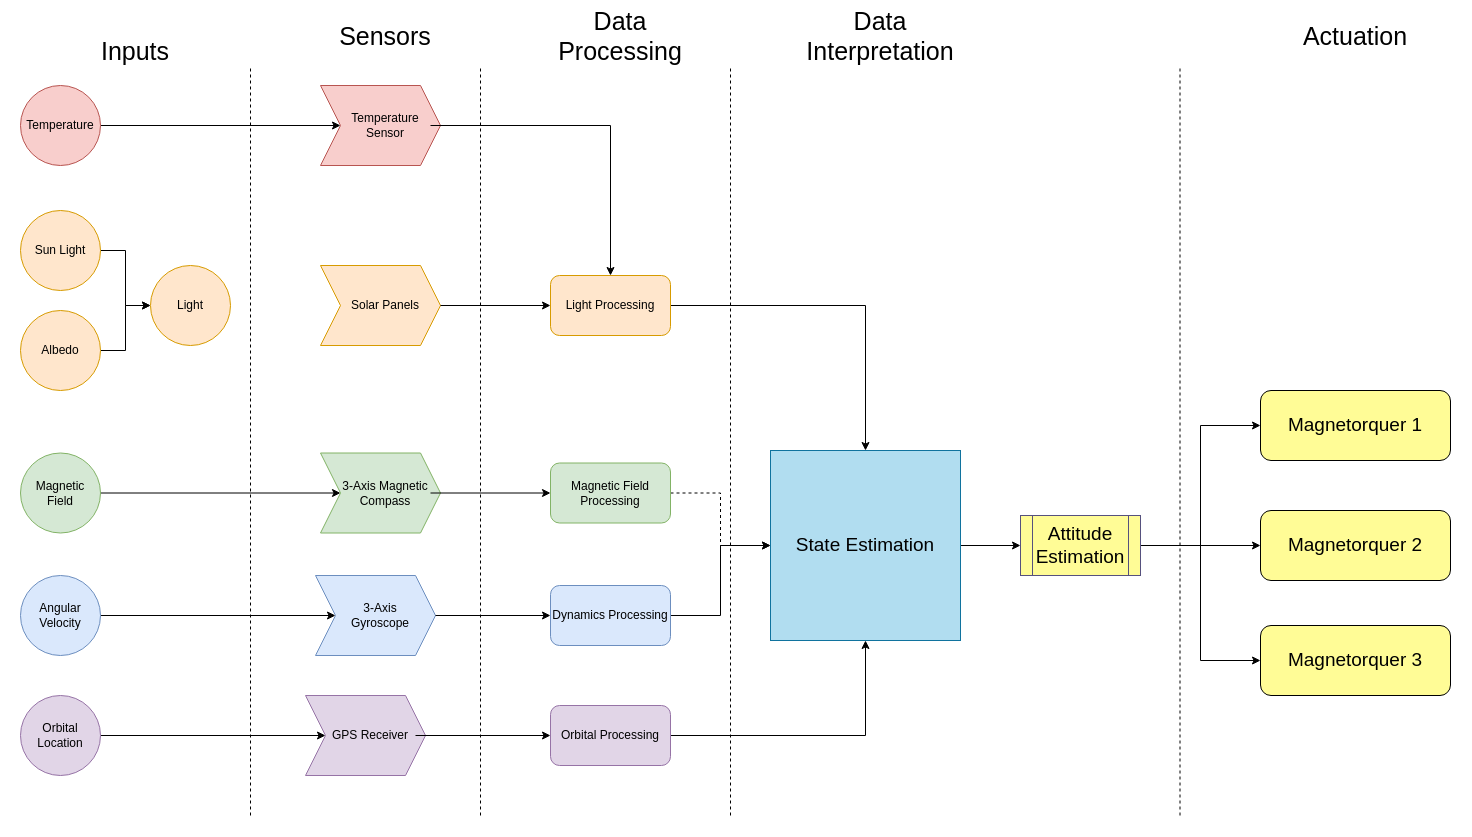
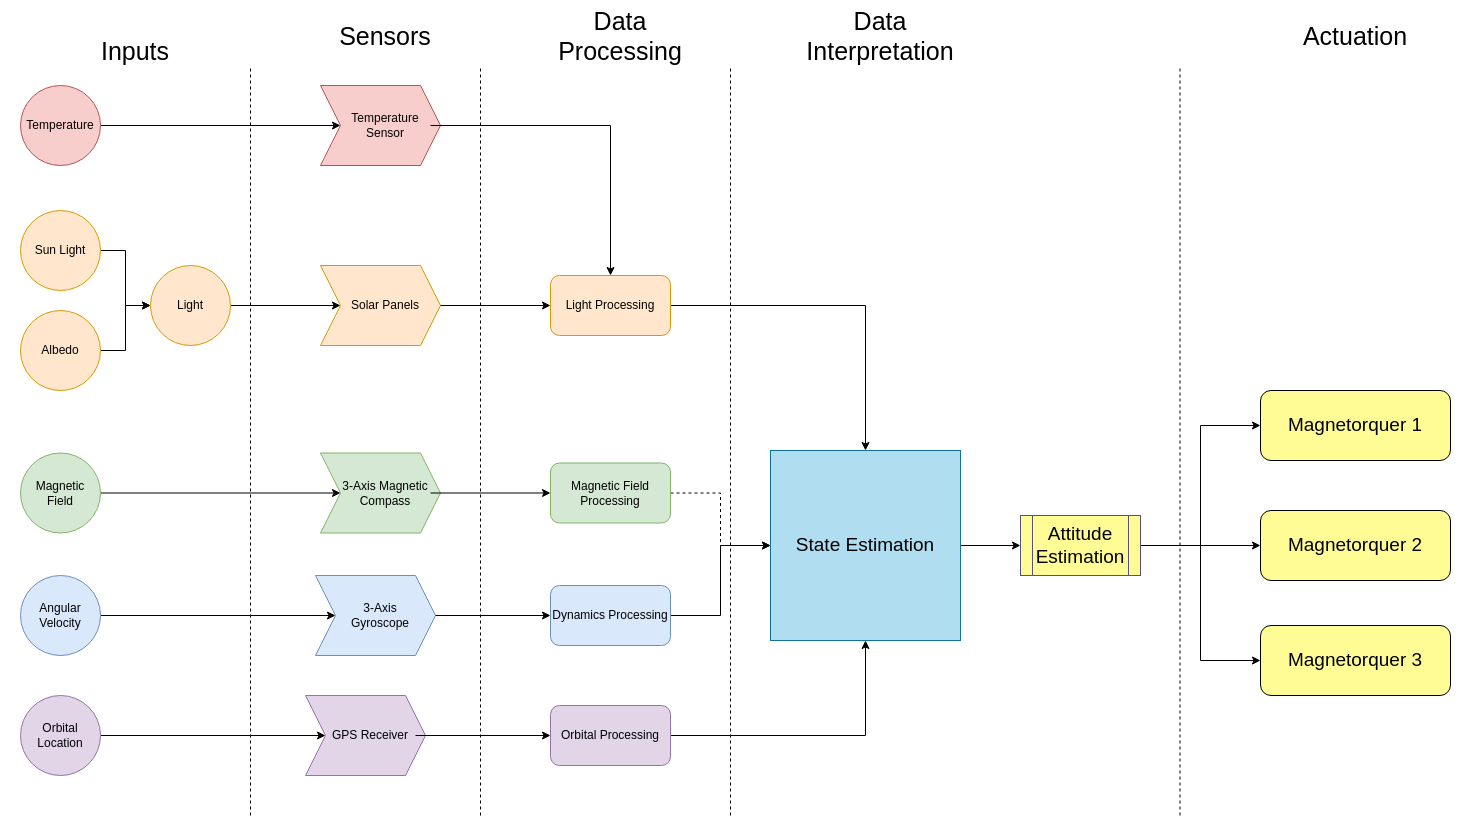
  <mxCell id="0" />
  <mxCell id="1" parent="0" />
  <mxCell id="2" value="" style="edgeStyle=orthogonalEdgeStyle;rounded=0;orthogonalLoop=1;jettySize=auto;html=1;startArrow=none;startFill=0;endArrow=classic;endFill=1;fontSize=12;entryX=0;entryY=0.5;entryDx=0;entryDy=0;" parent="1" source="3" target="20" edge="1"><mxGeometry relative="1" as="geometry"><mxPoint x="180" y="125" as="targetPoint" /></mxGeometry></mxCell>
  <mxCell id="3" value="Temperature" style="ellipse;whiteSpace=wrap;html=1;aspect=fixed;fillColor=#f8cecc;strokeColor=#b85450;" parent="1" vertex="1"><mxGeometry x="20" y="85" width="80" height="80" as="geometry" /></mxCell>
  <mxCell id="4" style="edgeStyle=orthogonalEdgeStyle;rounded=0;orthogonalLoop=1;jettySize=auto;html=1;exitX=1;exitY=0.5;exitDx=0;exitDy=0;entryX=0;entryY=0.5;entryDx=0;entryDy=0;" parent="1" source="5" target="17" edge="1"><mxGeometry relative="1" as="geometry" /></mxCell>
  <mxCell id="5" value="Sun Light" style="ellipse;whiteSpace=wrap;html=1;aspect=fixed;fillColor=#ffe6cc;strokeColor=#d79b00;" parent="1" vertex="1"><mxGeometry x="20" y="210" width="80" height="80" as="geometry" /></mxCell>
  <mxCell id="6" style="edgeStyle=orthogonalEdgeStyle;rounded=0;orthogonalLoop=1;jettySize=auto;html=1;entryX=0;entryY=0.5;entryDx=0;entryDy=0;" parent="1" source="7" target="17" edge="1"><mxGeometry relative="1" as="geometry" /></mxCell>
  <mxCell id="7" value="Albedo" style="ellipse;whiteSpace=wrap;html=1;aspect=fixed;fillColor=#ffe6cc;strokeColor=#d79b00;" parent="1" vertex="1"><mxGeometry x="20" y="310" width="80" height="80" as="geometry" /></mxCell>
  <mxCell id="8" style="edgeStyle=orthogonalEdgeStyle;rounded=0;orthogonalLoop=1;jettySize=auto;html=1;exitX=1;exitY=0.5;exitDx=0;exitDy=0;entryX=0;entryY=0.5;entryDx=0;entryDy=0;startArrow=none;startFill=0;endArrow=classic;endFill=1;fontSize=12;" parent="1" source="9" target="26" edge="1"><mxGeometry relative="1" as="geometry" /></mxCell>
  <mxCell id="9" value="Magnetic Field" style="ellipse;whiteSpace=wrap;html=1;aspect=fixed;fillColor=#d5e8d4;strokeColor=#82b366;" parent="1" vertex="1"><mxGeometry x="20" y="452.5" width="80" height="80" as="geometry" /></mxCell>
  <mxCell id="10" style="edgeStyle=orthogonalEdgeStyle;rounded=0;orthogonalLoop=1;jettySize=auto;html=1;entryX=0;entryY=0.5;entryDx=0;entryDy=0;startArrow=none;startFill=0;endArrow=classic;endFill=1;fontSize=12;" parent="1" source="11" target="32" edge="1"><mxGeometry relative="1" as="geometry" /></mxCell>
  <mxCell id="11" value="Angular Velocity" style="ellipse;whiteSpace=wrap;html=1;aspect=fixed;fillColor=#dae8fc;strokeColor=#6c8ebf;" parent="1" vertex="1"><mxGeometry x="20" y="575" width="80" height="80" as="geometry" /></mxCell>
  <mxCell id="12" style="edgeStyle=orthogonalEdgeStyle;rounded=0;orthogonalLoop=1;jettySize=auto;html=1;entryX=0;entryY=0.5;entryDx=0;entryDy=0;startArrow=none;startFill=0;endArrow=classic;endFill=1;fontSize=12;" parent="1" source="13" target="29" edge="1"><mxGeometry relative="1" as="geometry" /></mxCell>
  <mxCell id="13" value="Orbital Location" style="ellipse;whiteSpace=wrap;html=1;aspect=fixed;fillColor=#e1d5e7;strokeColor=#9673a6;" parent="1" vertex="1"><mxGeometry x="20" y="695" width="80" height="80" as="geometry" /></mxCell>
  <mxCell id="14" value="" style="endArrow=none;dashed=1;html=1;" parent="1" edge="1"><mxGeometry width="50" height="50" relative="1" as="geometry"><mxPoint x="250" y="815" as="sourcePoint" /><mxPoint x="250" y="65" as="targetPoint" /></mxGeometry></mxCell>
  <mxCell id="15" value="&lt;font style=&quot;font-size: 25px;&quot;&gt;Inputs&lt;/font&gt;" style="text;html=1;strokeColor=none;fillColor=none;align=center;verticalAlign=middle;whiteSpace=wrap;rounded=0;fontSize=25;" parent="1" vertex="1"><mxGeometry x="110" y="35" width="50" height="30" as="geometry" /></mxCell>
+ <mxCell id="16" style="edgeStyle=orthogonalEdgeStyle;rounded=0;orthogonalLoop=1;jettySize=auto;html=1;entryX=0;entryY=0.5;entryDx=0;entryDy=0;fontSize=12;" parent="1" source="17" target="23" edge="1"><mxGeometry relative="1" as="geometry" /></mxCell>
  <mxCell id="17" value="Light" style="ellipse;whiteSpace=wrap;html=1;aspect=fixed;fillColor=#ffe6cc;strokeColor=#d79b00;" parent="1" vertex="1"><mxGeometry x="150" y="265" width="80" height="80" as="geometry" /></mxCell>
  <mxCell id="18" value="" style="group" parent="1" vertex="1" connectable="0"><mxGeometry x="320" y="85" width="120" height="80" as="geometry" /></mxCell>
  <mxCell id="19" value="" style="shape=step;perimeter=stepPerimeter;whiteSpace=wrap;html=1;fixedSize=1;fontSize=25;fillColor=#f8cecc;strokeColor=#b85450;" parent="18" vertex="1"><mxGeometry width="120" height="80" as="geometry" /></mxCell>
  <mxCell id="20" value="&lt;font style=&quot;font-size: 12px&quot;&gt;Temperature Sensor&lt;/font&gt;" style="text;html=1;strokeColor=none;fillColor=none;align=center;verticalAlign=middle;whiteSpace=wrap;rounded=0;fontSize=12;horizontal=1;" parent="18" vertex="1"><mxGeometry x="20" y="15" width="90" height="50" as="geometry" /></mxCell>
  <mxCell id="21" value="" style="group" parent="1" vertex="1" connectable="0"><mxGeometry x="320" y="265" width="120" height="80" as="geometry" /></mxCell>
  <mxCell id="22" value="" style="shape=step;perimeter=stepPerimeter;whiteSpace=wrap;html=1;fixedSize=1;fontSize=25;fillColor=#ffe6cc;strokeColor=#d79b00;" parent="21" vertex="1"><mxGeometry width="120" height="80" as="geometry" /></mxCell>
  <mxCell id="23" value="Solar Panels" style="text;html=1;strokeColor=none;fillColor=none;align=center;verticalAlign=middle;whiteSpace=wrap;rounded=0;fontSize=12;horizontal=1;" parent="21" vertex="1"><mxGeometry x="20" y="15" width="90" height="50" as="geometry" /></mxCell>
  <mxCell id="24" value="" style="group" parent="1" vertex="1" connectable="0"><mxGeometry x="320" y="452.5" width="120" height="80" as="geometry" /></mxCell>
  <mxCell id="25" value="" style="shape=step;perimeter=stepPerimeter;whiteSpace=wrap;html=1;fixedSize=1;fontSize=25;fillColor=#d5e8d4;strokeColor=#82b366;" parent="24" vertex="1"><mxGeometry width="120" height="80" as="geometry" /></mxCell>
  <mxCell id="26" value="&lt;font style=&quot;font-size: 12px;&quot;&gt;3-Axis Magnetic Compass&lt;/font&gt;" style="text;html=1;strokeColor=none;fillColor=none;align=center;verticalAlign=middle;whiteSpace=wrap;rounded=0;fontSize=12;horizontal=1;" parent="24" vertex="1"><mxGeometry x="20" y="15" width="90" height="50" as="geometry" /></mxCell>
  <mxCell id="27" value="" style="group" parent="1" vertex="1" connectable="0"><mxGeometry x="305" y="695" width="120" height="80" as="geometry" /></mxCell>
  <mxCell id="28" value="" style="shape=step;perimeter=stepPerimeter;whiteSpace=wrap;html=1;fixedSize=1;fontSize=25;fillColor=#e1d5e7;strokeColor=#9673a6;" parent="27" vertex="1"><mxGeometry width="120" height="80" as="geometry" /></mxCell>
  <mxCell id="29" value="&lt;font style=&quot;font-size: 12px&quot;&gt;GPS Receiver&lt;/font&gt;" style="text;html=1;strokeColor=none;fillColor=none;align=center;verticalAlign=middle;whiteSpace=wrap;rounded=0;fontSize=12;horizontal=1;" parent="27" vertex="1"><mxGeometry x="20" y="15" width="90" height="50" as="geometry" /></mxCell>
  <mxCell id="30" value="" style="group" parent="1" vertex="1" connectable="0"><mxGeometry x="315" y="575" width="120" height="80" as="geometry" /></mxCell>
  <mxCell id="31" value="" style="shape=step;perimeter=stepPerimeter;whiteSpace=wrap;html=1;fixedSize=1;fontSize=25;fillColor=#dae8fc;strokeColor=#6c8ebf;" parent="30" vertex="1"><mxGeometry width="120" height="80" as="geometry" /></mxCell>
  <mxCell id="32" value="&lt;font style=&quot;font-size: 12px&quot;&gt;3-Axis Gyroscope&lt;/font&gt;" style="text;html=1;strokeColor=none;fillColor=none;align=center;verticalAlign=middle;whiteSpace=wrap;rounded=0;fontSize=12;horizontal=1;" parent="30" vertex="1"><mxGeometry x="20" y="15" width="90" height="50" as="geometry" /></mxCell>
  <mxCell id="33" value="&lt;font style=&quot;font-size: 25px&quot;&gt;Sensors&lt;/font&gt;" style="text;html=1;strokeColor=none;fillColor=none;align=center;verticalAlign=middle;whiteSpace=wrap;rounded=0;fontSize=25;" parent="1" vertex="1"><mxGeometry x="360" y="20" width="50" height="30" as="geometry" /></mxCell>
  <mxCell id="34" style="edgeStyle=orthogonalEdgeStyle;rounded=0;orthogonalLoop=1;jettySize=auto;html=1;exitX=1;exitY=0.5;exitDx=0;exitDy=0;entryX=0.5;entryY=0;entryDx=0;entryDy=0;startArrow=none;startFill=0;endArrow=classic;endFill=1;fontSize=12;" parent="1" source="35" target="49" edge="1"><mxGeometry relative="1" as="geometry" /></mxCell>
  <mxCell id="35" value="Light Processing" style="rounded=1;whiteSpace=wrap;html=1;fontSize=12;fillColor=#ffe6cc;strokeColor=#d79b00;" parent="1" vertex="1"><mxGeometry x="550" y="275" width="120" height="60" as="geometry" /></mxCell>
  <mxCell id="36" value="" style="endArrow=none;dashed=1;html=1;" parent="1" edge="1"><mxGeometry width="50" height="50" relative="1" as="geometry"><mxPoint x="480" y="815" as="sourcePoint" /><mxPoint x="480" y="65" as="targetPoint" /></mxGeometry></mxCell>
  <mxCell id="37" value="" style="edgeStyle=orthogonalEdgeStyle;rounded=0;orthogonalLoop=1;jettySize=auto;html=1;startArrow=none;startFill=0;endArrow=classic;endFill=1;fontSize=12;" parent="1" source="20" target="35" edge="1"><mxGeometry relative="1" as="geometry" /></mxCell>
  <mxCell id="38" style="edgeStyle=orthogonalEdgeStyle;rounded=0;orthogonalLoop=1;jettySize=auto;html=1;exitX=1;exitY=0.5;exitDx=0;exitDy=0;entryX=0;entryY=0.5;entryDx=0;entryDy=0;startArrow=none;startFill=0;endArrow=classic;endFill=1;fontSize=12;" parent="1" source="22" target="35" edge="1"><mxGeometry relative="1" as="geometry" /></mxCell>
  <mxCell id="39" style="edgeStyle=orthogonalEdgeStyle;rounded=0;orthogonalLoop=1;jettySize=auto;html=1;entryX=0;entryY=0.5;entryDx=0;entryDy=0;startArrow=none;startFill=0;endArrow=classic;endFill=1;fontSize=12;dashed=1;" parent="1" source="40" target="49" edge="1"><mxGeometry relative="1" as="geometry" /></mxCell>
  <mxCell id="40" value="Magnetic Field Processing" style="rounded=1;whiteSpace=wrap;html=1;fontSize=12;fillColor=#d5e8d4;strokeColor=#82b366;" parent="1" vertex="1"><mxGeometry x="550" y="462.5" width="120" height="60" as="geometry" /></mxCell>
  <mxCell id="41" style="edgeStyle=orthogonalEdgeStyle;rounded=0;orthogonalLoop=1;jettySize=auto;html=1;entryX=0;entryY=0.5;entryDx=0;entryDy=0;startArrow=none;startFill=0;endArrow=classic;endFill=1;fontSize=12;" parent="1" source="42" target="49" edge="1"><mxGeometry relative="1" as="geometry" /></mxCell>
  <mxCell id="42" value="Dynamics Processing" style="rounded=1;whiteSpace=wrap;html=1;fontSize=12;fillColor=#dae8fc;strokeColor=#6c8ebf;" parent="1" vertex="1"><mxGeometry x="550" y="585" width="120" height="60" as="geometry" /></mxCell>
  <mxCell id="43" style="edgeStyle=orthogonalEdgeStyle;rounded=0;orthogonalLoop=1;jettySize=auto;html=1;entryX=0.5;entryY=1;entryDx=0;entryDy=0;startArrow=none;startFill=0;endArrow=classic;endFill=1;fontSize=12;" parent="1" source="44" target="49" edge="1"><mxGeometry relative="1" as="geometry" /></mxCell>
  <mxCell id="44" value="Orbital Processing" style="rounded=1;whiteSpace=wrap;html=1;fontSize=12;fillColor=#e1d5e7;strokeColor=#9673a6;" parent="1" vertex="1"><mxGeometry x="550" y="705" width="120" height="60" as="geometry" /></mxCell>
  <mxCell id="45" style="edgeStyle=orthogonalEdgeStyle;rounded=0;orthogonalLoop=1;jettySize=auto;html=1;entryX=0;entryY=0.5;entryDx=0;entryDy=0;startArrow=none;startFill=0;endArrow=classic;endFill=1;fontSize=12;" parent="1" source="26" target="40" edge="1"><mxGeometry relative="1" as="geometry" /></mxCell>
  <mxCell id="46" style="edgeStyle=orthogonalEdgeStyle;rounded=0;orthogonalLoop=1;jettySize=auto;html=1;exitX=1;exitY=0.5;exitDx=0;exitDy=0;entryX=0;entryY=0.5;entryDx=0;entryDy=0;startArrow=none;startFill=0;endArrow=classic;endFill=1;fontSize=12;" parent="1" source="31" target="42" edge="1"><mxGeometry relative="1" as="geometry" /></mxCell>
  <mxCell id="47" style="edgeStyle=orthogonalEdgeStyle;rounded=0;orthogonalLoop=1;jettySize=auto;html=1;startArrow=none;startFill=0;endArrow=classic;endFill=1;fontSize=12;" parent="1" source="29" target="44" edge="1"><mxGeometry relative="1" as="geometry" /></mxCell>
  <mxCell id="48" value="" style="edgeStyle=orthogonalEdgeStyle;rounded=0;orthogonalLoop=1;jettySize=auto;html=1;startArrow=none;startFill=0;endArrow=classic;endFill=1;fontSize=19;entryX=0;entryY=0.5;entryDx=0;entryDy=0;" parent="1" source="49" target="55" edge="1"><mxGeometry relative="1" as="geometry"><mxPoint x="990" y="545" as="targetPoint" /></mxGeometry></mxCell>
  <mxCell id="49" value="State Estimation" style="whiteSpace=wrap;html=1;aspect=fixed;fontSize=19;fillColor=#b1ddf0;strokeColor=#10739e;" parent="1" vertex="1"><mxGeometry x="770" y="450" width="190" height="190" as="geometry" /></mxCell>
  <mxCell id="50" value="" style="endArrow=none;dashed=1;html=1;" parent="1" edge="1"><mxGeometry width="50" height="50" relative="1" as="geometry"><mxPoint x="730" y="815" as="sourcePoint" /><mxPoint x="730" y="65" as="targetPoint" /></mxGeometry></mxCell>
  <mxCell id="51" value="&lt;font style=&quot;font-size: 25px&quot;&gt;Data Processing&lt;/font&gt;" style="text;html=1;strokeColor=none;fillColor=none;align=center;verticalAlign=middle;whiteSpace=wrap;rounded=0;fontSize=25;" parent="1" vertex="1"><mxGeometry x="550" y="20" width="140" height="30" as="geometry" /></mxCell>
  <mxCell id="52" style="edgeStyle=orthogonalEdgeStyle;rounded=0;orthogonalLoop=1;jettySize=auto;html=1;startArrow=none;startFill=0;endArrow=classic;endFill=1;fontSize=19;entryX=0;entryY=0.5;entryDx=0;entryDy=0;" parent="1" source="55" target="60" edge="1"><mxGeometry relative="1" as="geometry"><mxPoint x="1240" y="545" as="targetPoint" /></mxGeometry></mxCell>
  <mxCell id="53" style="edgeStyle=orthogonalEdgeStyle;rounded=0;orthogonalLoop=1;jettySize=auto;html=1;exitX=1;exitY=0.5;exitDx=0;exitDy=0;entryX=0;entryY=0.5;entryDx=0;entryDy=0;startArrow=none;startFill=0;endArrow=classic;endFill=1;fontSize=19;" parent="1" source="55" target="59" edge="1"><mxGeometry relative="1" as="geometry" /></mxCell>
  <mxCell id="54" style="edgeStyle=orthogonalEdgeStyle;rounded=0;orthogonalLoop=1;jettySize=auto;html=1;exitX=1;exitY=0.5;exitDx=0;exitDy=0;entryX=0;entryY=0.5;entryDx=0;entryDy=0;startArrow=none;startFill=0;endArrow=classic;endFill=1;fontSize=19;" parent="1" source="55" target="61" edge="1"><mxGeometry relative="1" as="geometry" /></mxCell>
  <mxCell id="55" value="Attitude Estimation" style="shape=process;whiteSpace=wrap;html=1;backgroundOutline=1;fontSize=19;fillColor=#FFFC96;strokeColor=#56517e;" parent="1" vertex="1"><mxGeometry x="1020" y="515" width="120" height="60" as="geometry" /></mxCell>
  <mxCell id="56" value="" style="endArrow=none;dashed=1;html=1;" parent="1" edge="1"><mxGeometry width="50" height="50" relative="1" as="geometry"><mxPoint x="1179.5" y="815" as="sourcePoint" /><mxPoint x="1179.5" y="65" as="targetPoint" /></mxGeometry></mxCell>
  <mxCell id="57" value="&lt;font style=&quot;font-size: 25px&quot;&gt;Data Interpretation&lt;/font&gt;" style="text;html=1;strokeColor=none;fillColor=none;align=center;verticalAlign=middle;whiteSpace=wrap;rounded=0;fontSize=25;" parent="1" vertex="1"><mxGeometry x="810" y="20" width="140" height="30" as="geometry" /></mxCell>
  <mxCell id="58" value="&lt;font style=&quot;font-size: 25px&quot;&gt;Actuation&lt;/font&gt;" style="text;html=1;strokeColor=none;fillColor=none;align=center;verticalAlign=middle;whiteSpace=wrap;rounded=0;fontSize=25;" parent="1" vertex="1"><mxGeometry x="1285" y="20" width="140" height="30" as="geometry" /></mxCell>
  <mxCell id="59" value="Magnetorquer 1" style="rounded=1;whiteSpace=wrap;html=1;fillColor=#FFFC96;fontSize=19;" parent="1" vertex="1"><mxGeometry x="1260" y="390" width="190" height="70" as="geometry" /></mxCell>
  <mxCell id="60" value="Magnetorquer 2" style="rounded=1;whiteSpace=wrap;html=1;fillColor=#FFFC96;fontSize=19;" parent="1" vertex="1"><mxGeometry x="1260" y="510" width="190" height="70" as="geometry" /></mxCell>
  <mxCell id="61" value="Magnetorquer 3" style="rounded=1;whiteSpace=wrap;html=1;fillColor=#FFFC96;fontSize=19;" parent="1" vertex="1"><mxGeometry x="1260" y="625" width="190" height="70" as="geometry" /></mxCell>
